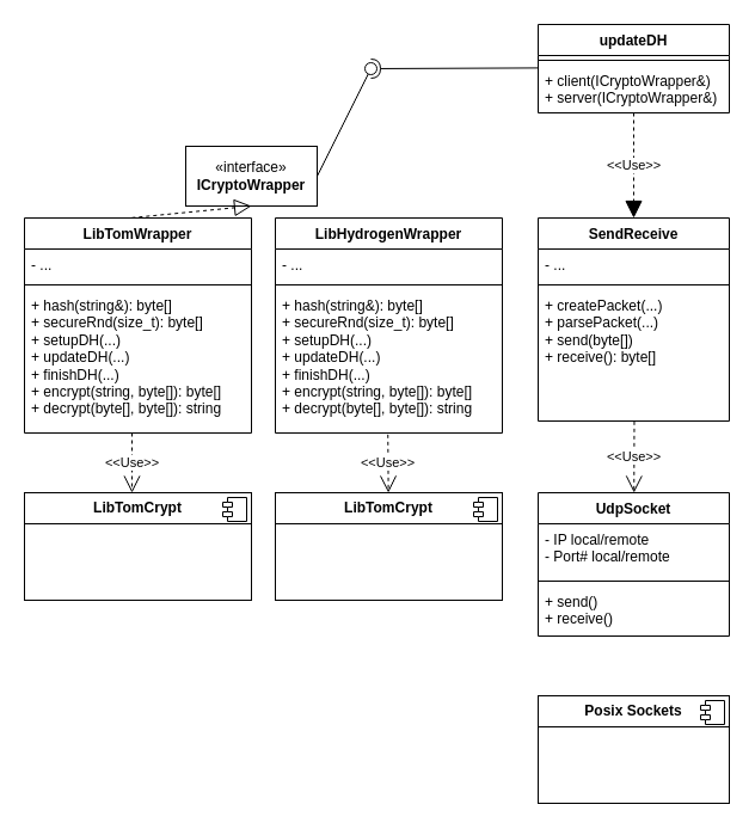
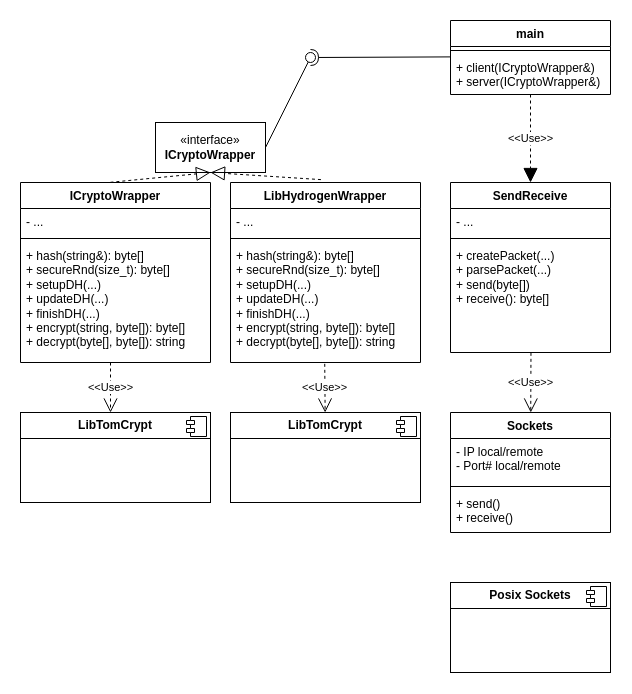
  <mxCell id="0" />
  <mxCell id="1" parent="0" />
  <mxCell id="2" value="«interface»&lt;br&gt;&lt;b&gt;ICryptoWrapper&lt;/b&gt;" style="html=1;whiteSpace=wrap;" parent="1" vertex="1"><mxGeometry x="155" y="122" width="110" height="50" as="geometry" /></mxCell>
  <mxCell id="3" value="" style="rounded=0;orthogonalLoop=1;jettySize=auto;html=1;endArrow=halfCircle;endFill=0;endSize=6;strokeWidth=1;sketch=0;exitX=0;exitY=0.06;exitDx=0;exitDy=0;exitPerimeter=0;" parent="1" source="8" target="5" edge="1"><mxGeometry relative="1" as="geometry"><mxPoint x="340" y="57" as="sourcePoint" /></mxGeometry></mxCell>
  <mxCell id="4" value="" style="rounded=0;orthogonalLoop=1;jettySize=auto;html=1;endArrow=oval;endFill=0;sketch=0;sourcePerimeterSpacing=0;targetPerimeterSpacing=0;endSize=10;exitX=1;exitY=0.5;exitDx=0;exitDy=0;" parent="1" source="2" edge="1"><mxGeometry relative="1" as="geometry"><mxPoint x="310" y="267" as="sourcePoint" /><mxPoint x="310" y="57" as="targetPoint" /></mxGeometry></mxCell>
  <mxCell id="5" value="" style="ellipse;whiteSpace=wrap;html=1;align=center;aspect=fixed;fillColor=none;strokeColor=none;resizable=0;perimeter=centerPerimeter;rotatable=0;allowArrows=0;points=[];outlineConnect=1;" parent="1" vertex="1"><mxGeometry x="305" y="52" width="10" height="10" as="geometry" /></mxCell>
- <mxCell id="6" value="updateDH" style="swimlane;fontStyle=1;align=center;verticalAlign=top;childLayout=stackLayout;horizontal=1;startSize=26;horizontalStack=0;resizeParent=1;resizeParentMax=0;resizeLast=0;collapsible=1;marginBottom=0;whiteSpace=wrap;html=1;" parent="1" vertex="1"><mxGeometry x="450" y="20" width="160" height="74" as="geometry" /></mxCell>
+ <mxCell id="6" value="main" style="swimlane;fontStyle=1;align=center;verticalAlign=top;childLayout=stackLayout;horizontal=1;startSize=26;horizontalStack=0;resizeParent=1;resizeParentMax=0;resizeLast=0;collapsible=1;marginBottom=0;whiteSpace=wrap;html=1;" parent="1" vertex="1"><mxGeometry x="450" y="20" width="160" height="74" as="geometry" /></mxCell>
  <mxCell id="7" value="" style="line;strokeWidth=1;fillColor=none;align=left;verticalAlign=middle;spacingTop=-1;spacingLeft=3;spacingRight=3;rotatable=0;labelPosition=right;points=[];portConstraint=eastwest;strokeColor=inherit;" parent="6" vertex="1"><mxGeometry y="26" width="160" height="8" as="geometry" /></mxCell>
  <mxCell id="8" value="&lt;div&gt;+ client(ICryptoWrapper&amp;amp;)&lt;/div&gt;&lt;div&gt;+ server(ICryptoWrapper&amp;amp;)&lt;/div&gt;&lt;div&gt;&lt;br&gt;&lt;/div&gt;" style="text;strokeColor=none;fillColor=none;align=left;verticalAlign=top;spacingLeft=4;spacingRight=4;overflow=hidden;rotatable=0;points=[[0,0.5],[1,0.5]];portConstraint=eastwest;whiteSpace=wrap;html=1;" parent="6" vertex="1"><mxGeometry y="34" width="160" height="40" as="geometry" /></mxCell>
- <mxCell id="9" value="LibTomWrapper" style="swimlane;fontStyle=1;align=center;verticalAlign=top;childLayout=stackLayout;horizontal=1;startSize=26;horizontalStack=0;resizeParent=1;resizeParentMax=0;resizeLast=0;collapsible=1;marginBottom=0;whiteSpace=wrap;html=1;" parent="1" vertex="1"><mxGeometry x="20" y="182" width="190" height="180" as="geometry" /></mxCell>
+ <mxCell id="9" value="ICryptoWrapper" style="swimlane;fontStyle=1;align=center;verticalAlign=top;childLayout=stackLayout;horizontal=1;startSize=26;horizontalStack=0;resizeParent=1;resizeParentMax=0;resizeLast=0;collapsible=1;marginBottom=0;whiteSpace=wrap;html=1;" parent="1" vertex="1"><mxGeometry x="20" y="182" width="190" height="180" as="geometry" /></mxCell>
  <mxCell id="10" value="- ..." style="text;strokeColor=none;fillColor=none;align=left;verticalAlign=top;spacingLeft=4;spacingRight=4;overflow=hidden;rotatable=0;points=[[0,0.5],[1,0.5]];portConstraint=eastwest;whiteSpace=wrap;html=1;" parent="9" vertex="1"><mxGeometry y="26" width="190" height="26" as="geometry" /></mxCell>
  <mxCell id="11" value="" style="line;strokeWidth=1;fillColor=none;align=left;verticalAlign=middle;spacingTop=-1;spacingLeft=3;spacingRight=3;rotatable=0;labelPosition=right;points=[];portConstraint=eastwest;strokeColor=inherit;" parent="9" vertex="1"><mxGeometry y="52" width="190" height="8" as="geometry" /></mxCell>
  <mxCell id="12" value="&lt;div&gt;+ hash(string&amp;amp;): byte[]&lt;/div&gt;&lt;div&gt;+ secureRnd(size_t): byte[]&lt;/div&gt;&lt;div&gt;+ setupDH(...)&lt;/div&gt;&lt;div&gt;+ updateDH(...)&lt;/div&gt;&lt;div&gt;+ finishDH(...)&lt;/div&gt;&lt;div&gt;+ encrypt(string, byte[]): byte[]&lt;/div&gt;&lt;div&gt;+ decrypt(byte[], byte[]): string&lt;/div&gt;" style="text;strokeColor=none;fillColor=none;align=left;verticalAlign=top;spacingLeft=4;spacingRight=4;overflow=hidden;rotatable=0;points=[[0,0.5],[1,0.5]];portConstraint=eastwest;whiteSpace=wrap;html=1;" parent="9" vertex="1"><mxGeometry y="60" width="190" height="120" as="geometry" /></mxCell>
  <mxCell id="13" value="LibHydrogenWrapper" style="swimlane;fontStyle=1;align=center;verticalAlign=top;childLayout=stackLayout;horizontal=1;startSize=26;horizontalStack=0;resizeParent=1;resizeParentMax=0;resizeLast=0;collapsible=1;marginBottom=0;whiteSpace=wrap;html=1;" parent="1" vertex="1"><mxGeometry x="230" y="182" width="190" height="180" as="geometry" /></mxCell>
  <mxCell id="14" value="- ..." style="text;strokeColor=none;fillColor=none;align=left;verticalAlign=top;spacingLeft=4;spacingRight=4;overflow=hidden;rotatable=0;points=[[0,0.5],[1,0.5]];portConstraint=eastwest;whiteSpace=wrap;html=1;" parent="13" vertex="1"><mxGeometry y="26" width="190" height="26" as="geometry" /></mxCell>
  <mxCell id="15" value="" style="line;strokeWidth=1;fillColor=none;align=left;verticalAlign=middle;spacingTop=-1;spacingLeft=3;spacingRight=3;rotatable=0;labelPosition=right;points=[];portConstraint=eastwest;strokeColor=inherit;" parent="13" vertex="1"><mxGeometry y="52" width="190" height="8" as="geometry" /></mxCell>
  <mxCell id="16" value="&lt;div&gt;+ hash(string&amp;amp;): byte[]&lt;/div&gt;&lt;div&gt;+ secureRnd(size_t): byte[]&lt;/div&gt;&lt;div&gt;+ setupDH(...)&lt;/div&gt;&lt;div&gt;+ updateDH(...)&lt;/div&gt;&lt;div&gt;+ finishDH(...)&lt;/div&gt;&lt;div&gt;+ encrypt(string, byte[]): byte[]&lt;/div&gt;&lt;div&gt;+ decrypt(byte[], byte[]): string&lt;/div&gt;" style="text;strokeColor=none;fillColor=none;align=left;verticalAlign=top;spacingLeft=4;spacingRight=4;overflow=hidden;rotatable=0;points=[[0,0.5],[1,0.5]];portConstraint=eastwest;whiteSpace=wrap;html=1;" parent="13" vertex="1"><mxGeometry y="60" width="190" height="120" as="geometry" /></mxCell>
  <mxCell id="17" value="" style="endArrow=block;dashed=1;endFill=0;endSize=12;html=1;rounded=0;entryX=0.5;entryY=1;entryDx=0;entryDy=0;exitX=0.473;exitY=-0.001;exitDx=0;exitDy=0;exitPerimeter=0;" parent="1" source="9" target="2" edge="1"><mxGeometry width="160" relative="1" as="geometry"><mxPoint x="100" y="132" as="sourcePoint" /><mxPoint x="260" y="132" as="targetPoint" /></mxGeometry></mxCell>
+ <mxCell id="18" value="" style="endArrow=block;dashed=1;endFill=0;endSize=12;html=1;rounded=0;entryX=0.5;entryY=1;entryDx=0;entryDy=0;exitX=0.476;exitY=-0.016;exitDx=0;exitDy=0;exitPerimeter=0;" parent="1" source="13" target="2" edge="1"><mxGeometry width="160" relative="1" as="geometry"><mxPoint x="280" y="240" as="sourcePoint" /><mxPoint x="382" y="142" as="targetPoint" /></mxGeometry></mxCell>
  <mxCell id="19" value="&lt;p style=&quot;margin:0px;margin-top:6px;text-align:center;&quot;&gt;&lt;b&gt;LibTomCrypt&lt;/b&gt;&lt;/p&gt;&lt;hr size=&quot;1&quot; style=&quot;border-style:solid;&quot;&gt;&lt;p style=&quot;margin:0px;margin-left:8px;&quot;&gt;&lt;br&gt;&lt;/p&gt;" style="align=left;overflow=fill;html=1;dropTarget=0;whiteSpace=wrap;" parent="1" vertex="1"><mxGeometry x="20" y="412" width="190" height="90" as="geometry" /></mxCell>
  <mxCell id="20" value="" style="shape=component;jettyWidth=8;jettyHeight=4;" parent="19" vertex="1"><mxGeometry x="1" width="20" height="20" relative="1" as="geometry"><mxPoint x="-24" y="4" as="offset" /></mxGeometry></mxCell>
  <mxCell id="21" value="&amp;lt;&amp;lt;Use&amp;gt;&amp;gt;" style="endArrow=open;endSize=12;dashed=1;html=1;rounded=0;" parent="1" edge="1"><mxGeometry width="160" relative="1" as="geometry"><mxPoint x="110" y="362" as="sourcePoint" /><mxPoint x="110" y="412" as="targetPoint" /></mxGeometry></mxCell>
  <mxCell id="22" value="&lt;p style=&quot;margin:0px;margin-top:6px;text-align:center;&quot;&gt;&lt;b&gt;LibTomCrypt&lt;/b&gt;&lt;/p&gt;&lt;hr size=&quot;1&quot; style=&quot;border-style:solid;&quot;&gt;&lt;p style=&quot;margin:0px;margin-left:8px;&quot;&gt;&lt;br&gt;&lt;/p&gt;" style="align=left;overflow=fill;html=1;dropTarget=0;whiteSpace=wrap;" parent="1" vertex="1"><mxGeometry x="230" y="412" width="190" height="90" as="geometry" /></mxCell>
  <mxCell id="23" value="" style="shape=component;jettyWidth=8;jettyHeight=4;" parent="22" vertex="1"><mxGeometry x="1" width="20" height="20" relative="1" as="geometry"><mxPoint x="-24" y="4" as="offset" /></mxGeometry></mxCell>
  <mxCell id="24" value="&amp;lt;&amp;lt;Use&amp;gt;&amp;gt;" style="endArrow=open;endSize=12;dashed=1;html=1;rounded=0;exitX=0.496;exitY=1.011;exitDx=0;exitDy=0;exitPerimeter=0;" parent="1" source="16" target="22" edge="1"><mxGeometry width="160" relative="1" as="geometry"><mxPoint x="190" y="382" as="sourcePoint" /><mxPoint x="190" y="432" as="targetPoint" /></mxGeometry></mxCell>
  <mxCell id="25" value="SendReceive" style="swimlane;fontStyle=1;align=center;verticalAlign=top;childLayout=stackLayout;horizontal=1;startSize=26;horizontalStack=0;resizeParent=1;resizeParentMax=0;resizeLast=0;collapsible=1;marginBottom=0;whiteSpace=wrap;html=1;" parent="1" vertex="1"><mxGeometry x="450" y="182" width="160" height="170" as="geometry" /></mxCell>
  <mxCell id="26" value="- ..." style="text;strokeColor=none;fillColor=none;align=left;verticalAlign=top;spacingLeft=4;spacingRight=4;overflow=hidden;rotatable=0;points=[[0,0.5],[1,0.5]];portConstraint=eastwest;whiteSpace=wrap;html=1;" parent="25" vertex="1"><mxGeometry y="26" width="160" height="26" as="geometry" /></mxCell>
  <mxCell id="27" value="" style="line;strokeWidth=1;fillColor=none;align=left;verticalAlign=middle;spacingTop=-1;spacingLeft=3;spacingRight=3;rotatable=0;labelPosition=right;points=[];portConstraint=eastwest;strokeColor=inherit;" parent="25" vertex="1"><mxGeometry y="52" width="160" height="8" as="geometry" /></mxCell>
  <mxCell id="28" value="&lt;div&gt;+ createPacket(...)&lt;/div&gt;&lt;div&gt;+ parsePacket(...)&lt;/div&gt;&lt;div&gt;+ send(byte[])&lt;/div&gt;&lt;div&gt;+ receive(): byte[]&lt;/div&gt;" style="text;strokeColor=none;fillColor=none;align=left;verticalAlign=top;spacingLeft=4;spacingRight=4;overflow=hidden;rotatable=0;points=[[0,0.5],[1,0.5]];portConstraint=eastwest;whiteSpace=wrap;html=1;" parent="25" vertex="1"><mxGeometry y="60" width="160" height="110" as="geometry" /></mxCell>
  <mxCell id="29" value="&amp;lt;&amp;lt;Use&amp;gt;&amp;gt;" style="endArrow=block;endSize=12;dashed=1;html=1;rounded=0;exitX=0.5;exitY=1;exitDx=0;exitDy=0;entryX=0.5;entryY=0;entryDx=0;entryDy=0;" parent="1" source="6" target="25" edge="1"><mxGeometry width="160" relative="1" as="geometry"><mxPoint x="450" y="392" as="sourcePoint" /><mxPoint x="451" y="441" as="targetPoint" /></mxGeometry></mxCell>
- <mxCell id="30" value="UdpSocket" style="swimlane;fontStyle=1;align=center;verticalAlign=top;childLayout=stackLayout;horizontal=1;startSize=26;horizontalStack=0;resizeParent=1;resizeParentMax=0;resizeLast=0;collapsible=1;marginBottom=0;whiteSpace=wrap;html=1;" parent="1" vertex="1"><mxGeometry x="450" y="412" width="160" height="120" as="geometry" /></mxCell>
+ <mxCell id="30" value="Sockets" style="swimlane;fontStyle=1;align=center;verticalAlign=top;childLayout=stackLayout;horizontal=1;startSize=26;horizontalStack=0;resizeParent=1;resizeParentMax=0;resizeLast=0;collapsible=1;marginBottom=0;whiteSpace=wrap;html=1;" parent="1" vertex="1"><mxGeometry x="450" y="412" width="160" height="120" as="geometry" /></mxCell>
  <mxCell id="31" value="&lt;div&gt;- IP local/remote&lt;/div&gt;&lt;div&gt;- Port# local/remote&lt;/div&gt;" style="text;strokeColor=none;fillColor=none;align=left;verticalAlign=top;spacingLeft=4;spacingRight=4;overflow=hidden;rotatable=0;points=[[0,0.5],[1,0.5]];portConstraint=eastwest;whiteSpace=wrap;html=1;" parent="30" vertex="1"><mxGeometry y="26" width="160" height="44" as="geometry" /></mxCell>
  <mxCell id="32" value="" style="line;strokeWidth=1;fillColor=none;align=left;verticalAlign=middle;spacingTop=-1;spacingLeft=3;spacingRight=3;rotatable=0;labelPosition=right;points=[];portConstraint=eastwest;strokeColor=inherit;" parent="30" vertex="1"><mxGeometry y="70" width="160" height="8" as="geometry" /></mxCell>
  <mxCell id="33" value="&lt;div&gt;+ send()&lt;/div&gt;&lt;div&gt;+ receive()&lt;/div&gt;&lt;div&gt;&lt;br&gt;&lt;/div&gt;" style="text;strokeColor=none;fillColor=none;align=left;verticalAlign=top;spacingLeft=4;spacingRight=4;overflow=hidden;rotatable=0;points=[[0,0.5],[1,0.5]];portConstraint=eastwest;whiteSpace=wrap;html=1;" parent="30" vertex="1"><mxGeometry y="78" width="160" height="42" as="geometry" /></mxCell>
  <mxCell id="34" value="&amp;lt;&amp;lt;Use&amp;gt;&amp;gt;" style="endArrow=open;endSize=12;dashed=1;html=1;rounded=0;exitX=0.503;exitY=1.003;exitDx=0;exitDy=0;exitPerimeter=0;" parent="1" source="28" target="30" edge="1"><mxGeometry width="160" relative="1" as="geometry"><mxPoint x="410" y="382" as="sourcePoint" /><mxPoint x="411" y="431" as="targetPoint" /></mxGeometry></mxCell>
  <mxCell id="35" value="&lt;p style=&quot;margin:0px;margin-top:6px;text-align:center;&quot;&gt;&lt;b&gt;Posix Sockets&lt;/b&gt;&lt;/p&gt;&lt;hr size=&quot;1&quot; style=&quot;border-style:solid;&quot;&gt;&lt;p style=&quot;margin:0px;margin-left:8px;&quot;&gt;&lt;br&gt;&lt;/p&gt;" style="align=left;overflow=fill;html=1;dropTarget=0;whiteSpace=wrap;" parent="1" vertex="1"><mxGeometry x="450" y="582" width="160" height="90" as="geometry" /></mxCell>
  <mxCell id="36" value="" style="shape=component;jettyWidth=8;jettyHeight=4;" parent="35" vertex="1"><mxGeometry x="1" width="20" height="20" relative="1" as="geometry"><mxPoint x="-24" y="4" as="offset" /></mxGeometry></mxCell>
